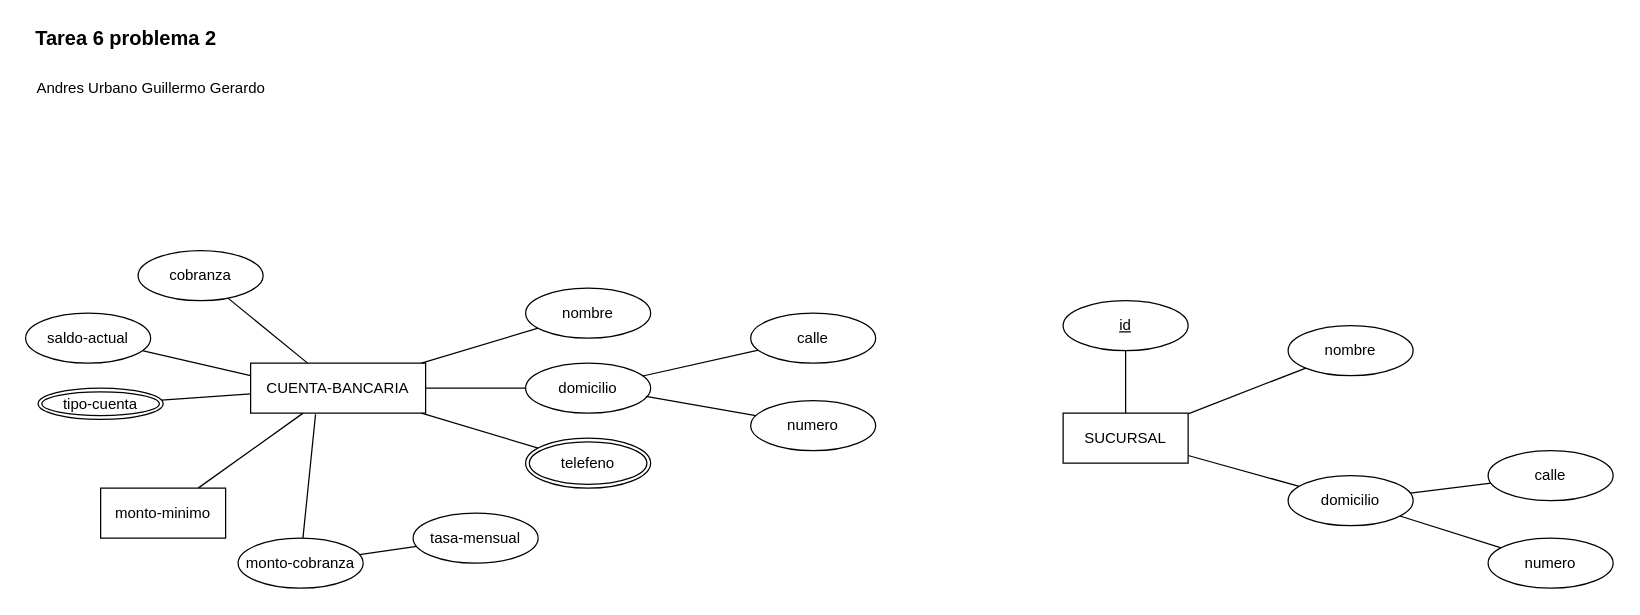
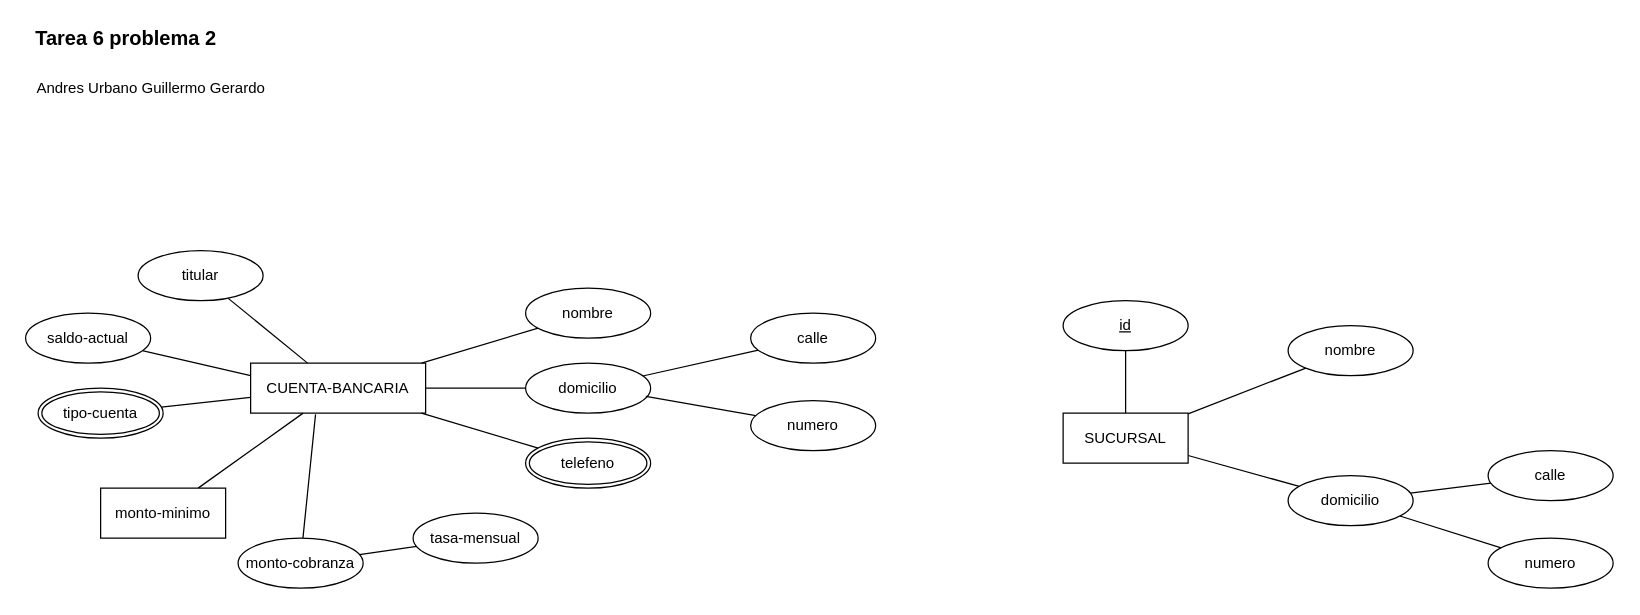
  <mxCell id="0" />
  <mxCell id="1" parent="0" />
  <mxCell id="2" value="&lt;b&gt;&lt;font style=&quot;font-size: 16px&quot;&gt;Tarea 6 problema 2&lt;/font&gt;&lt;/b&gt;" style="text;html=1;align=center;verticalAlign=middle;resizable=0;points=[];autosize=1;strokeColor=none;" vertex="1" parent="1"><mxGeometry x="20" y="20" width="160" height="20" as="geometry" /></mxCell>
  <mxCell id="3" value="Andres Urbano Guillermo Gerardo" style="text;html=1;align=center;verticalAlign=middle;resizable=0;points=[];autosize=1;strokeColor=none;" vertex="1" parent="1"><mxGeometry x="20" y="60" width="200" height="20" as="geometry" /></mxCell>
  <mxCell id="4" value="&lt;div&gt;CUENTA-BANCARIA&lt;/div&gt;" style="whiteSpace=wrap;html=1;align=center;" vertex="1" parent="1"><mxGeometry x="200" y="290" width="140" height="40" as="geometry" /></mxCell>
  <mxCell id="5" style="rounded=0;orthogonalLoop=1;jettySize=auto;html=1;endArrow=none;endFill=0;" edge="1" parent="1" source="6" target="4"><mxGeometry relative="1" as="geometry" /></mxCell>
  <mxCell id="6" value="nombre" style="ellipse;whiteSpace=wrap;html=1;align=center;" vertex="1" parent="1"><mxGeometry x="420" y="230" width="100" height="40" as="geometry" /></mxCell>
  <mxCell id="7" style="edgeStyle=none;rounded=0;orthogonalLoop=1;jettySize=auto;html=1;endArrow=none;endFill=0;strokeColor=#000000;" edge="1" parent="1" source="8" target="4"><mxGeometry relative="1" as="geometry" /></mxCell>
  <mxCell id="8" value="domicilio" style="ellipse;whiteSpace=wrap;html=1;align=center;" vertex="1" parent="1"><mxGeometry x="420" y="290" width="100" height="40" as="geometry" /></mxCell>
  <mxCell id="9" style="edgeStyle=none;rounded=0;orthogonalLoop=1;jettySize=auto;html=1;endArrow=none;endFill=0;strokeColor=#000000;" edge="1" parent="1" source="10" target="4"><mxGeometry relative="1" as="geometry" /></mxCell>
  <mxCell id="10" value="telefeno" style="ellipse;shape=doubleEllipse;margin=3;whiteSpace=wrap;html=1;align=center;" vertex="1" parent="1"><mxGeometry x="420" y="350" width="100" height="40" as="geometry" /></mxCell>
  <mxCell id="11" style="edgeStyle=none;rounded=0;orthogonalLoop=1;jettySize=auto;html=1;endArrow=none;endFill=0;strokeColor=#000000;" edge="1" parent="1" source="12" target="8"><mxGeometry relative="1" as="geometry"><mxPoint x="606.238" y="279.674" as="sourcePoint" /></mxGeometry></mxCell>
  <mxCell id="12" value="calle" style="ellipse;whiteSpace=wrap;html=1;align=center;" vertex="1" parent="1"><mxGeometry x="600" y="250" width="100" height="40" as="geometry" /></mxCell>
  <mxCell id="13" style="edgeStyle=none;rounded=0;orthogonalLoop=1;jettySize=auto;html=1;entryX=0.962;entryY=0.667;entryDx=0;entryDy=0;entryPerimeter=0;endArrow=none;endFill=0;strokeColor=#000000;" edge="1" parent="1" source="14" target="8"><mxGeometry relative="1" as="geometry"><mxPoint x="601.402" y="325.297" as="sourcePoint" /></mxGeometry></mxCell>
  <mxCell id="14" value="numero" style="ellipse;whiteSpace=wrap;html=1;align=center;" vertex="1" parent="1"><mxGeometry x="600" y="320" width="100" height="40" as="geometry" /></mxCell>
  <mxCell id="15" style="edgeStyle=none;rounded=0;orthogonalLoop=1;jettySize=auto;html=1;endArrow=none;endFill=0;strokeColor=#000000;" edge="1" parent="1" source="16" target="4"><mxGeometry relative="1" as="geometry" /></mxCell>
- <mxCell id="16" value="cobranza" style="ellipse;whiteSpace=wrap;html=1;align=center;" vertex="1" parent="1"><mxGeometry x="110" y="200" width="100" height="40" as="geometry" /></mxCell>
+ <mxCell id="16" value="titular" style="ellipse;whiteSpace=wrap;html=1;align=center;" vertex="1" parent="1"><mxGeometry x="110" y="200" width="100" height="40" as="geometry" /></mxCell>
  <mxCell id="17" style="edgeStyle=none;rounded=0;orthogonalLoop=1;jettySize=auto;html=1;entryX=0;entryY=0.25;entryDx=0;entryDy=0;endArrow=none;endFill=0;strokeColor=#000000;" edge="1" parent="1" source="18" target="4"><mxGeometry relative="1" as="geometry" /></mxCell>
  <mxCell id="18" value="saldo-actual" style="ellipse;whiteSpace=wrap;html=1;align=center;" vertex="1" parent="1"><mxGeometry x="20" y="250" width="100" height="40" as="geometry" /></mxCell>
  <mxCell id="19" style="edgeStyle=none;rounded=0;orthogonalLoop=1;jettySize=auto;html=1;endArrow=none;endFill=0;strokeColor=#000000;" edge="1" parent="1" source="20" target="4"><mxGeometry relative="1" as="geometry" /></mxCell>
- <mxCell id="20" value="tipo-cuenta" style="ellipse;shape=doubleEllipse;margin=3;whiteSpace=wrap;html=1;align=center;" vertex="1" parent="1"><mxGeometry x="30" y="310" width="100" height="25" as="geometry" /></mxCell>
+ <mxCell id="20" value="tipo-cuenta" style="ellipse;shape=doubleEllipse;margin=3;whiteSpace=wrap;html=1;align=center;" vertex="1" parent="1"><mxGeometry x="30" y="310" width="100" height="40" as="geometry" /></mxCell>
  <mxCell id="21" style="edgeStyle=none;rounded=0;orthogonalLoop=1;jettySize=auto;html=1;endArrow=none;endFill=0;strokeColor=#000000;" edge="1" parent="1" source="22" target="4"><mxGeometry relative="1" as="geometry" /></mxCell>
  <mxCell id="22" value="monto-minimo" style="whiteSpace=wrap;html=1;align=center;rounded=0;" vertex="1" parent="1"><mxGeometry x="80" y="390" width="100" height="40" as="geometry" /></mxCell>
  <mxCell id="23" style="edgeStyle=none;rounded=0;orthogonalLoop=1;jettySize=auto;html=1;entryX=0.371;entryY=1.025;entryDx=0;entryDy=0;entryPerimeter=0;endArrow=none;endFill=0;strokeColor=#000000;" edge="1" parent="1" source="24" target="4"><mxGeometry relative="1" as="geometry" /></mxCell>
  <mxCell id="24" value="monto-cobranza" style="ellipse;whiteSpace=wrap;html=1;align=center;" vertex="1" parent="1"><mxGeometry x="190" y="430" width="100" height="40" as="geometry" /></mxCell>
  <mxCell id="25" style="edgeStyle=none;rounded=0;orthogonalLoop=1;jettySize=auto;html=1;endArrow=none;endFill=0;strokeColor=#000000;" edge="1" parent="1" source="26" target="24"><mxGeometry relative="1" as="geometry" /></mxCell>
  <mxCell id="26" value="tasa-mensual" style="ellipse;whiteSpace=wrap;html=1;align=center;" vertex="1" parent="1"><mxGeometry x="330" y="410" width="100" height="40" as="geometry" /></mxCell>
  <mxCell id="27" style="edgeStyle=none;rounded=0;orthogonalLoop=1;jettySize=auto;html=1;endArrow=none;endFill=0;strokeColor=#000000;" edge="1" parent="1" source="30" target="31"><mxGeometry relative="1" as="geometry" /></mxCell>
  <mxCell id="28" style="edgeStyle=none;rounded=0;orthogonalLoop=1;jettySize=auto;html=1;endArrow=none;endFill=0;strokeColor=#000000;" edge="1" parent="1" source="30" target="33"><mxGeometry relative="1" as="geometry" /></mxCell>
  <mxCell id="29" style="edgeStyle=none;rounded=0;orthogonalLoop=1;jettySize=auto;html=1;endArrow=none;endFill=0;strokeColor=#000000;" edge="1" parent="1" source="30" target="37"><mxGeometry relative="1" as="geometry" /></mxCell>
  <mxCell id="30" value="SUCURSAL" style="whiteSpace=wrap;html=1;align=center;" vertex="1" parent="1"><mxGeometry x="850" y="330" width="100" height="40" as="geometry" /></mxCell>
  <mxCell id="31" value="nombre" style="ellipse;whiteSpace=wrap;html=1;align=center;" vertex="1" parent="1"><mxGeometry x="1030" y="260" width="100" height="40" as="geometry" /></mxCell>
  <mxCell id="32" style="edgeStyle=none;rounded=0;orthogonalLoop=1;jettySize=auto;html=1;endArrow=none;endFill=0;strokeColor=#000000;" edge="1" parent="1" source="33" target="34"><mxGeometry relative="1" as="geometry" /></mxCell>
  <mxCell id="33" value="domicilio" style="ellipse;whiteSpace=wrap;html=1;align=center;" vertex="1" parent="1"><mxGeometry x="1030" y="380" width="100" height="40" as="geometry" /></mxCell>
  <mxCell id="34" value="calle" style="ellipse;whiteSpace=wrap;html=1;align=center;" vertex="1" parent="1"><mxGeometry x="1190" y="360" width="100" height="40" as="geometry" /></mxCell>
  <mxCell id="35" style="edgeStyle=none;rounded=0;orthogonalLoop=1;jettySize=auto;html=1;endArrow=none;endFill=0;strokeColor=#000000;" edge="1" parent="1" source="36" target="33"><mxGeometry relative="1" as="geometry" /></mxCell>
  <mxCell id="36" value="numero" style="ellipse;whiteSpace=wrap;html=1;align=center;" vertex="1" parent="1"><mxGeometry x="1190" y="430" width="100" height="40" as="geometry" /></mxCell>
  <mxCell id="37" value="id" style="ellipse;whiteSpace=wrap;html=1;align=center;fontStyle=4;" vertex="1" parent="1"><mxGeometry x="850" y="240" width="100" height="40" as="geometry" /></mxCell>
